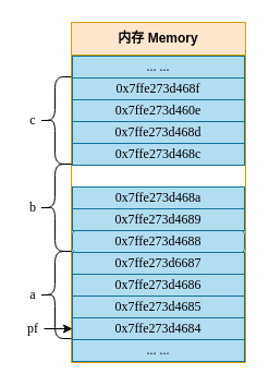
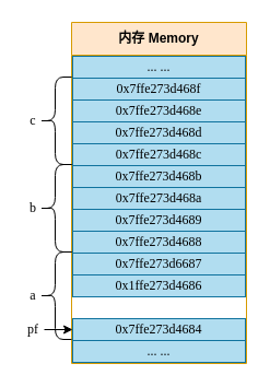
  <mxCell id="0" />
  <mxCell id="1" parent="0" />
  <mxCell id="2" value="内存 Memory" style="swimlane;whiteSpace=wrap;html=1;startSize=30;fillColor=#ffe6cc;strokeColor=#d79b00;" parent="1" vertex="1"><mxGeometry x="65" y="20" width="160" height="312" as="geometry" /></mxCell>
  <mxCell id="3" value="... ..." style="rounded=0;whiteSpace=wrap;html=1;fillColor=#b1ddf0;strokeColor=#10739e;fontFamily=consolas;" parent="2" vertex="1"><mxGeometry x="1" y="291" width="158" height="20" as="geometry" /></mxCell>
  <mxCell id="4" value="... ..." style="rounded=0;whiteSpace=wrap;html=1;fillColor=#b1ddf0;strokeColor=#10739e;fontFamily=consolas;" vertex="1" parent="2"><mxGeometry x="1" y="291" width="158" height="20" as="geometry" /></mxCell>
  <mxCell id="5" value="0x7ffe273d4684" style="rounded=0;whiteSpace=wrap;html=1;fillColor=#b1ddf0;strokeColor=#10739e;fontFamily=consolas;" vertex="1" parent="2"><mxGeometry x="1" y="271" width="158" height="20" as="geometry" /></mxCell>
- <mxCell id="6" value="0x7ffe273d4685" style="rounded=0;whiteSpace=wrap;html=1;fillColor=#b1ddf0;strokeColor=#10739e;fontFamily=consolas;" vertex="1" parent="2"><mxGeometry x="1" y="251" width="158" height="20" as="geometry" /></mxCell>
- <mxCell id="7" value="0x7ffe273d4686" style="rounded=0;whiteSpace=wrap;html=1;fillColor=#b1ddf0;strokeColor=#10739e;fontFamily=consolas;" vertex="1" parent="2"><mxGeometry x="1" y="231" width="158" height="20" as="geometry" /></mxCell>
+ <mxCell id="7" value="0x1ffe273d4686" style="rounded=0;whiteSpace=wrap;html=1;fillColor=#b1ddf0;strokeColor=#10739e;fontFamily=consolas;" vertex="1" parent="2"><mxGeometry x="1" y="231" width="158" height="20" as="geometry" /></mxCell>
  <mxCell id="8" value="0x7ffe273d6687" style="rounded=0;whiteSpace=wrap;html=1;fillColor=#b1ddf0;strokeColor=#10739e;fontFamily=consolas;" vertex="1" parent="2"><mxGeometry x="1" y="211" width="158" height="20" as="geometry" /></mxCell>
- <mxCell id="9" value="0x7ffe273d4688" style="whiteSpace=wrap;html=1;fillColor=#b1ddf0;strokeColor=#10739e;fontFamily=consolas;rounded=1;" vertex="1" parent="2"><mxGeometry x="1" y="191" width="158" height="20" as="geometry" /></mxCell>
+ <mxCell id="9" value="0x7ffe273d4688" style="rounded=0;whiteSpace=wrap;html=1;fillColor=#b1ddf0;strokeColor=#10739e;fontFamily=consolas;" vertex="1" parent="2"><mxGeometry x="1" y="191" width="158" height="20" as="geometry" /></mxCell>
  <mxCell id="10" value="0x7ffe273d4689" style="rounded=0;whiteSpace=wrap;html=1;fillColor=#b1ddf0;strokeColor=#10739e;fontFamily=consolas;" vertex="1" parent="2"><mxGeometry x="1" y="171" width="158" height="20" as="geometry" /></mxCell>
  <mxCell id="11" value="0x7ffe273d468a" style="rounded=0;whiteSpace=wrap;html=1;fillColor=#b1ddf0;strokeColor=#10739e;fontFamily=consolas;" vertex="1" parent="2"><mxGeometry x="1" y="151" width="158" height="20" as="geometry" /></mxCell>
+ <mxCell id="12" value="0x7ffe273d468b" style="rounded=0;whiteSpace=wrap;html=1;fillColor=#b1ddf0;strokeColor=#10739e;fontFamily=consolas;" vertex="1" parent="2"><mxGeometry x="1" y="131" width="158" height="20" as="geometry" /></mxCell>
  <mxCell id="13" value="0x7ffe273d468c" style="rounded=0;whiteSpace=wrap;html=1;fillColor=#b1ddf0;strokeColor=#10739e;fontFamily=consolas;" vertex="1" parent="2"><mxGeometry x="1" y="111" width="158" height="20" as="geometry" /></mxCell>
  <mxCell id="14" value="0x7ffe273d468d" style="rounded=0;whiteSpace=wrap;html=1;fillColor=#b1ddf0;strokeColor=#10739e;fontFamily=consolas;" vertex="1" parent="2"><mxGeometry x="1" y="91" width="158" height="20" as="geometry" /></mxCell>
- <mxCell id="15" value="0x7ffe273d460e" style="rounded=0;whiteSpace=wrap;html=1;fillColor=#b1ddf0;strokeColor=#10739e;fontFamily=consolas;" vertex="1" parent="2"><mxGeometry x="1" y="71" width="158" height="20" as="geometry" /></mxCell>
+ <mxCell id="15" value="0x7ffe273d468e" style="rounded=0;whiteSpace=wrap;html=1;fillColor=#b1ddf0;strokeColor=#10739e;fontFamily=consolas;" vertex="1" parent="2"><mxGeometry x="1" y="71" width="158" height="20" as="geometry" /></mxCell>
  <mxCell id="16" value="0x7ffe273d468f" style="rounded=0;whiteSpace=wrap;html=1;fillColor=#b1ddf0;strokeColor=#10739e;fontFamily=consolas;" vertex="1" parent="2"><mxGeometry x="1" y="51" width="158" height="20" as="geometry" /></mxCell>
  <mxCell id="17" value="... ..." style="rounded=0;whiteSpace=wrap;html=1;fillColor=#b1ddf0;strokeColor=#10739e;fontFamily=consolas;" parent="2" vertex="1"><mxGeometry x="1" y="31" width="158" height="20" as="geometry" /></mxCell>
  <mxCell id="18" value="" style="shape=curlyBracket;whiteSpace=wrap;html=1;rounded=1;labelPosition=left;verticalLabelPosition=middle;align=right;verticalAlign=middle;" vertex="1" parent="1"><mxGeometry x="35" y="230" width="30" height="80" as="geometry" /></mxCell>
  <mxCell id="19" style="edgeStyle=orthogonalEdgeStyle;rounded=0;orthogonalLoop=1;jettySize=auto;html=1;" edge="1" parent="1" source="20" target="5"><mxGeometry relative="1" as="geometry"><mxPoint x="56" y="309" as="targetPoint" /></mxGeometry></mxCell>
  <mxCell id="20" value="&lt;font face=&quot;consolas&quot;&gt;pf&lt;/font&gt;" style="text;html=1;strokeColor=none;fillColor=none;align=center;verticalAlign=middle;whiteSpace=wrap;rounded=0;" vertex="1" parent="1"><mxGeometry x="20" y="286" width="20" height="30" as="geometry" /></mxCell>
  <mxCell id="21" value="&lt;font face=&quot;consolas&quot;&gt;a&lt;/font&gt;" style="text;html=1;strokeColor=none;fillColor=none;align=center;verticalAlign=middle;whiteSpace=wrap;rounded=0;" vertex="1" parent="1"><mxGeometry x="25" y="255" width="10" height="30" as="geometry" /></mxCell>
  <mxCell id="22" value="&lt;font face=&quot;consolas&quot;&gt;b&lt;/font&gt;" style="text;html=1;strokeColor=none;fillColor=none;align=center;verticalAlign=middle;whiteSpace=wrap;rounded=0;" vertex="1" parent="1"><mxGeometry x="25" y="175" width="10" height="30" as="geometry" /></mxCell>
  <mxCell id="23" value="" style="shape=curlyBracket;whiteSpace=wrap;html=1;rounded=1;labelPosition=left;verticalLabelPosition=middle;align=right;verticalAlign=middle;" vertex="1" parent="1"><mxGeometry x="35" y="150" width="30" height="80" as="geometry" /></mxCell>
  <mxCell id="24" value="&lt;font face=&quot;consolas&quot;&gt;c&lt;/font&gt;" style="text;html=1;strokeColor=none;fillColor=none;align=center;verticalAlign=middle;whiteSpace=wrap;rounded=0;" vertex="1" parent="1"><mxGeometry x="25" y="95" width="10" height="30" as="geometry" /></mxCell>
  <mxCell id="25" value="" style="shape=curlyBracket;whiteSpace=wrap;html=1;rounded=1;labelPosition=left;verticalLabelPosition=middle;align=right;verticalAlign=middle;" vertex="1" parent="1"><mxGeometry x="35" y="70" width="30" height="80" as="geometry" /></mxCell>
